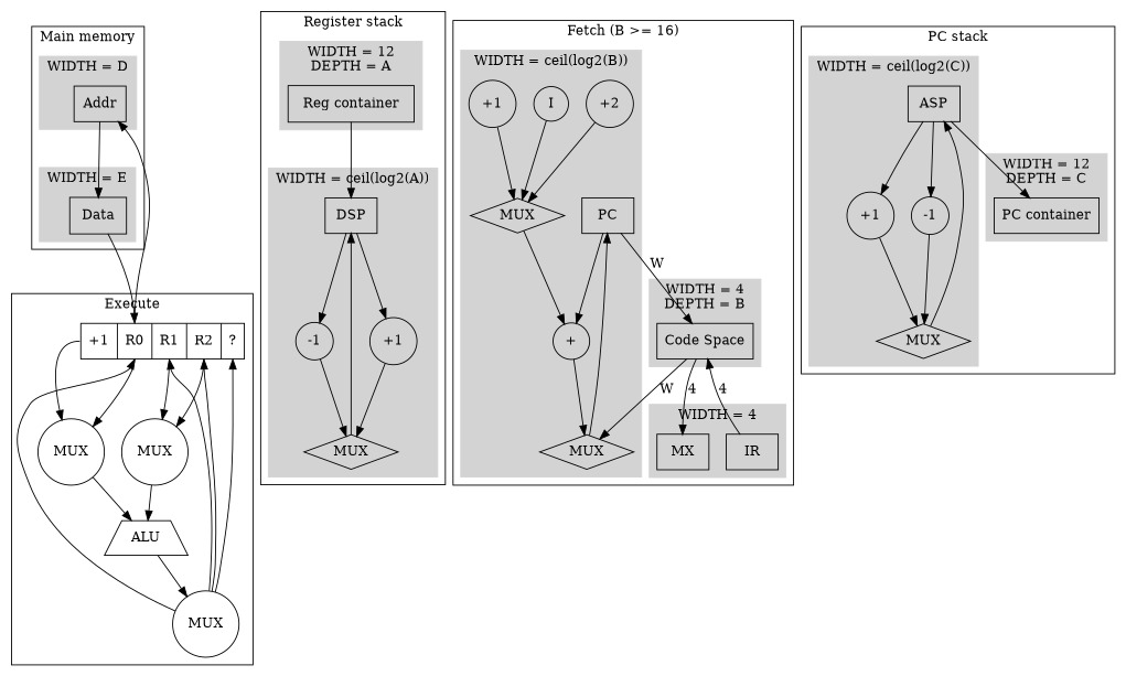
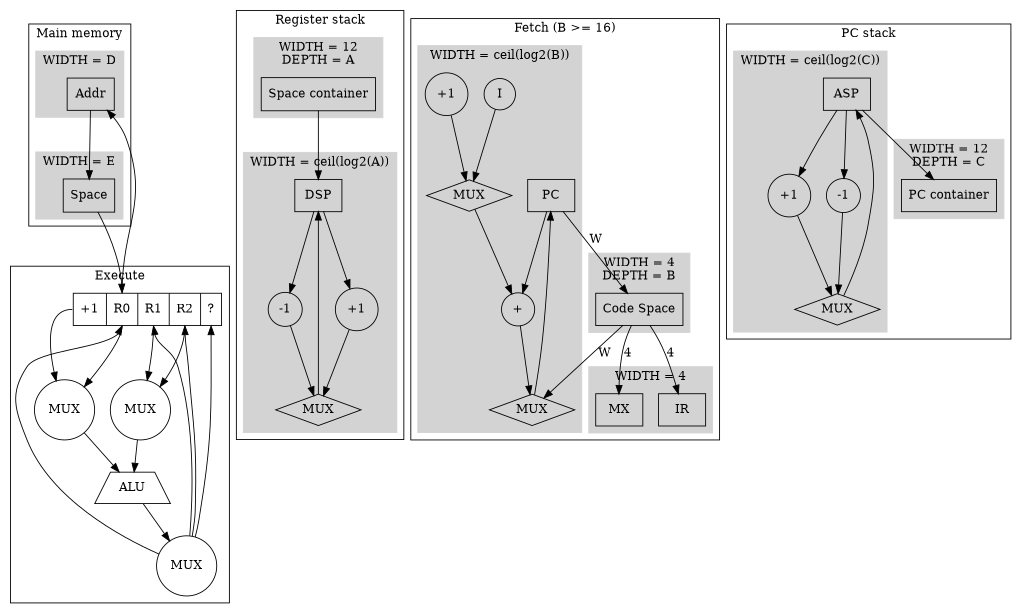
  digraph {
    node [shape=record]
    n1 [label="<1> +1|<R0> R0|<R1> R1|<R2> R2|<dead> ?"]
    n2 [label=MUX shape=circle]
    n3 [label=MUX shape=circle]
    n4 [label=MUX shape=circle]
    n5 [label=ALU shape=trapezium]
-   n6 [label="Reg container"]
+   n6 [label="Space container"]
    n7 [label=DSP]
    n8 [label="+1" shape=circle]
    n9 [label=-1 shape=circle]
    n10 [label=MUX shape=diamond]
    n11 [label=PC]
    n12 [label="+" shape=circle]
    n13 [label="+1" shape=circle]
    n14 [label=MUX shape=diamond]
-   n15 [label="+2" shape=circle]
    n16 [label=I shape=circle]
    n17 [label=MUX shape=diamond]
    n18 [label="Code Space"]
    n19 [label=IR]
    n20 [label=MX]
    n21 [label="PC container"]
    n22 [label=ASP]
    n23 [label="+1" shape=circle]
    n24 [label=-1 shape=circle]
    n25 [label=MUX shape=diamond]
    n26 [label=Addr]
-   n27 [label=Data]
+   n27 [label=Space]
    subgraph cluster_1 {
      label=Execute
      n1
      n2
      n3
      n4
      n5
    }
    subgraph cluster_2 {
      label="Register stack"
      subgraph cluster_3 {
        color=lightgrey
        label="WIDTH = 12\nDEPTH = A"
        style=filled
        n6
      }
      subgraph cluster_4 {
        color=lightgrey
        label="WIDTH = ceil(log2(A))"
        style=filled
        n7
        n8
        n9
        n10
      }
    }
    subgraph cluster_5 {
      label="Fetch (B >= 16)"
      subgraph cluster_6 {
        color=lightgrey
        label="WIDTH = ceil(log2(B))"
        style=filled
        n11
        n12
        n13
        n14
-       n15
        n16
        n17
      }
      subgraph cluster_7 {
        color=lightgrey
        label="WIDTH = 4\nDEPTH = B"
        style=filled
        n18
      }
      subgraph cluster_8 {
        color=lightgrey
        label="WIDTH = 4"
        style=filled
        n19
        n20
      }
    }
    subgraph cluster_9 {
      label="PC stack"
      subgraph cluster_10 {
        color=lightgrey
        label="WIDTH = 12\nDEPTH = C"
        style=filled
        n21
      }
      subgraph cluster_11 {
        color=lightgrey
        label="WIDTH = ceil(log2(C))"
        style=filled
        n22
        n23
        n24
        n25
      }
    }
    subgraph cluster_12 {
      label="Main memory"
      subgraph cluster_13 {
        color=lightgrey
        label="WIDTH = D"
        style=filled
        n26
      }
      subgraph cluster_14 {
        color=lightgrey
        label="WIDTH = E"
        style=filled
        n27
      }
    }
    n1 -> n2 [tailport=R1]
    n1 -> n2 [tailport=R2]
    n1 -> n3 [tailport=1]
    n1 -> n3 [tailport=R0]
    n1 -> n26 [tailport=R0]
    n2 -> n5
    n3 -> n5
    n4 -> n1 [headport=R0]
    n4 -> n1 [headport=R1]
    n4 -> n1 [headport=R2]
    n4 -> n1 [headport=dead]
    n5 -> n4
    n6 -> n7
    n7 -> n8
    n7 -> n9
    n8 -> n10
    n9 -> n10
    n10 -> n7
    n11 -> n12
    n11 -> n18 [label=W]
    n12 -> n17
    n13 -> n14
    n14 -> n12
-   n15 -> n14
    n16 -> n14
    n17 -> n11
    n18 -> n17 [label=W]
-   n19 -> n18 [label=4]
+   n18 -> n19 [label=4]
    n18 -> n20 [label=4]
    n22 -> n21
    n22 -> n23
    n22 -> n24
    n23 -> n25
    n24 -> n25
    n25 -> n22
    n26 -> n27
    n27 -> n1 [headport=R0]
  }
